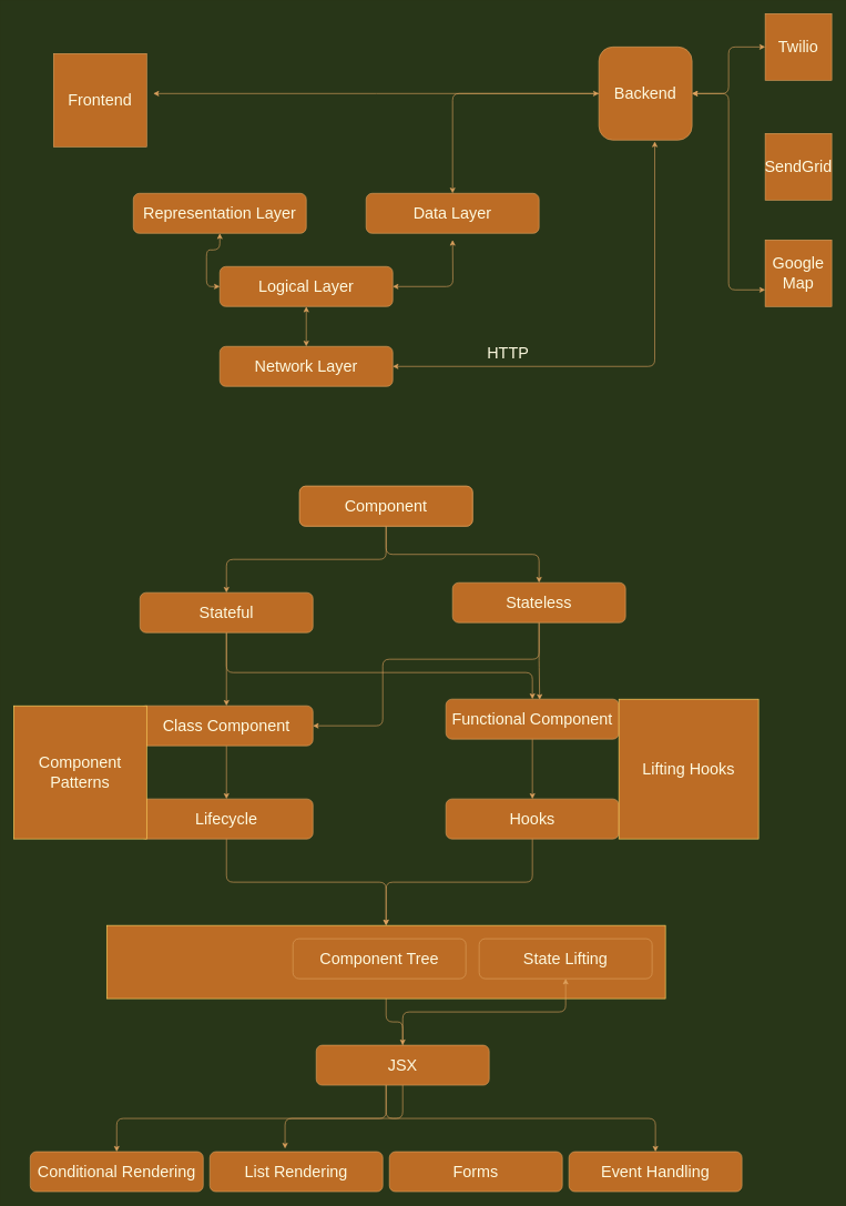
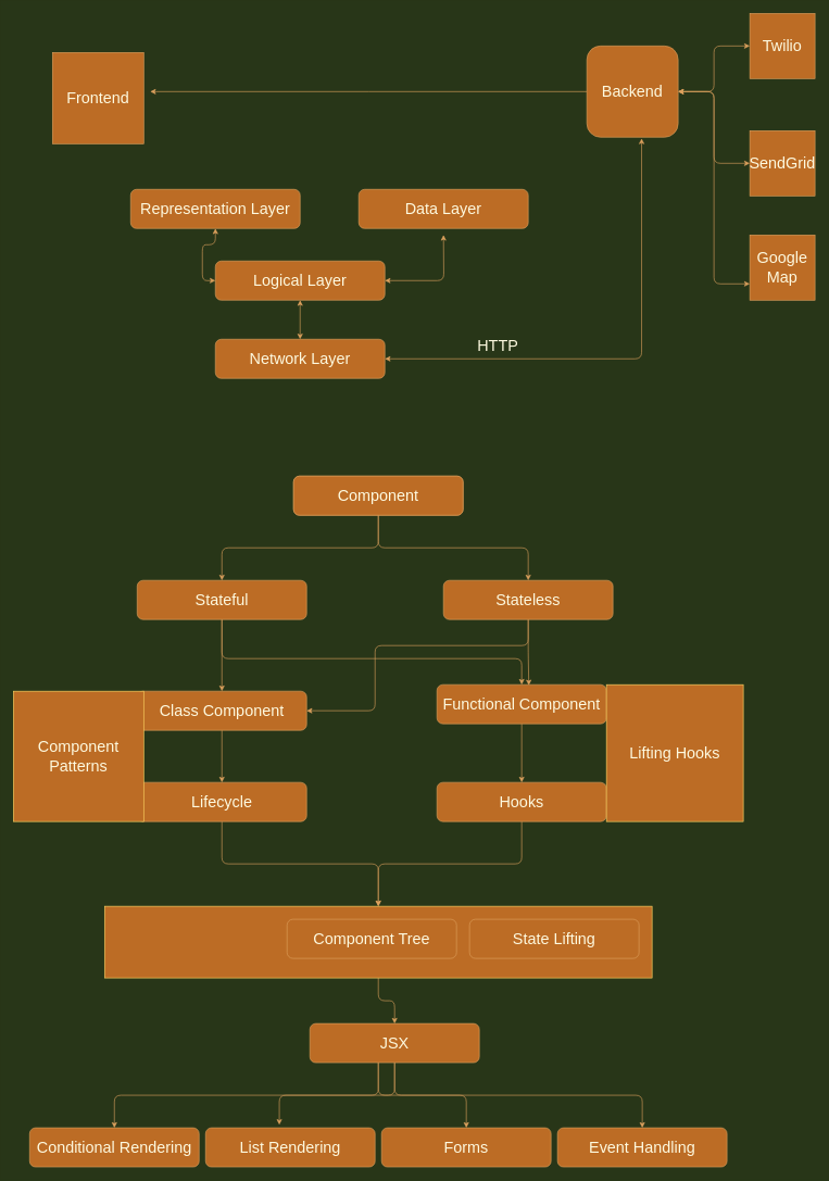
  <mxCell id="0" />
  <mxCell id="1" parent="0" />
  <mxCell id="2" value="&lt;font style=&quot;font-size: 24px;&quot;&gt;Frontend&lt;/font&gt;" style="whiteSpace=wrap;html=1;aspect=fixed;fillColor=#BC6C25;strokeColor=#DDA15E;fontColor=#FEFAE0;" vertex="1" parent="1"><mxGeometry x="80" y="80" width="140" height="140" as="geometry" /></mxCell>
  <mxCell id="3" style="edgeStyle=orthogonalEdgeStyle;rounded=0;orthogonalLoop=1;jettySize=auto;html=1;fontSize=24;labelBackgroundColor=#283618;strokeColor=#DDA15E;fontColor=#FEFAE0;" edge="1" parent="1" source="7"><mxGeometry relative="1" as="geometry"><mxPoint x="230" y="140" as="targetPoint" /></mxGeometry></mxCell>
  <mxCell id="4" style="edgeStyle=orthogonalEdgeStyle;curved=0;rounded=1;sketch=0;orthogonalLoop=1;jettySize=auto;html=1;entryX=0;entryY=0.5;entryDx=0;entryDy=0;fontSize=24;fontColor=#FEFAE0;startArrow=classic;startFill=1;endArrow=classic;endFill=1;strokeColor=#DDA15E;fillColor=#BC6C25;" edge="1" parent="1" source="7" target="17"><mxGeometry relative="1" as="geometry" /></mxCell>
- <mxCell id="5" style="edgeStyle=orthogonalEdgeStyle;curved=0;rounded=1;sketch=0;orthogonalLoop=1;jettySize=auto;html=1;fontSize=24;fontColor=#FEFAE0;startArrow=classic;startFill=1;endArrow=classic;endFill=1;strokeColor=#DDA15E;fillColor=#BC6C25;" edge="1" parent="1" source="7" target="10"><mxGeometry relative="1" as="geometry" /></mxCell>
+ <mxCell id="5" style="edgeStyle=orthogonalEdgeStyle;curved=0;rounded=1;sketch=0;orthogonalLoop=1;jettySize=auto;html=1;fontSize=24;fontColor=#FEFAE0;startArrow=classic;startFill=1;endArrow=classic;endFill=1;strokeColor=#DDA15E;fillColor=#BC6C25;" edge="1" parent="1" source="7" target="18"><mxGeometry relative="1" as="geometry" /></mxCell>
  <mxCell id="6" style="edgeStyle=orthogonalEdgeStyle;curved=0;rounded=1;sketch=0;orthogonalLoop=1;jettySize=auto;html=1;entryX=0;entryY=0.75;entryDx=0;entryDy=0;fontSize=24;fontColor=#FEFAE0;startArrow=classic;startFill=1;endArrow=classic;endFill=1;strokeColor=#DDA15E;fillColor=#BC6C25;" edge="1" parent="1" source="7" target="19"><mxGeometry relative="1" as="geometry" /></mxCell>
  <mxCell id="7" value="&lt;font style=&quot;font-size: 24px;&quot;&gt;Backend&lt;/font&gt;" style="whiteSpace=wrap;html=1;aspect=fixed;fillColor=#BC6C25;strokeColor=#DDA15E;fontColor=#FEFAE0;rounded=1;" vertex="1" parent="1"><mxGeometry x="900" y="70" width="140" height="140" as="geometry" /></mxCell>
  <mxCell id="8" style="edgeStyle=orthogonalEdgeStyle;curved=0;rounded=1;sketch=0;orthogonalLoop=1;jettySize=auto;html=1;entryX=0;entryY=0.5;entryDx=0;entryDy=0;fontColor=#FEFAE0;strokeColor=#DDA15E;fillColor=#BC6C25;startArrow=classic;startFill=1;" edge="1" parent="1" source="9" target="13"><mxGeometry relative="1" as="geometry" /></mxCell>
  <mxCell id="9" value="Representation Layer" style="rounded=1;whiteSpace=wrap;html=1;fontSize=24;fillColor=#BC6C25;strokeColor=#DDA15E;fontColor=#FEFAE0;" vertex="1" parent="1"><mxGeometry x="200" y="290" width="260" height="60" as="geometry" /></mxCell>
  <mxCell id="10" value="Data Layer" style="rounded=1;whiteSpace=wrap;html=1;fontSize=24;fillColor=#BC6C25;strokeColor=#DDA15E;fontColor=#FEFAE0;" vertex="1" parent="1"><mxGeometry x="550" y="290" width="260" height="60" as="geometry" /></mxCell>
  <mxCell id="11" style="edgeStyle=orthogonalEdgeStyle;curved=0;rounded=1;sketch=0;orthogonalLoop=1;jettySize=auto;html=1;fontColor=#FEFAE0;strokeColor=#DDA15E;fillColor=#BC6C25;endArrow=classic;endFill=1;startArrow=classic;startFill=1;" edge="1" parent="1" source="13"><mxGeometry relative="1" as="geometry"><mxPoint x="680" y="360" as="targetPoint" /></mxGeometry></mxCell>
  <mxCell id="12" style="edgeStyle=orthogonalEdgeStyle;curved=0;rounded=1;sketch=0;orthogonalLoop=1;jettySize=auto;html=1;fontColor=#FEFAE0;startArrow=classic;startFill=1;endArrow=classic;endFill=1;strokeColor=#DDA15E;fillColor=#BC6C25;entryX=0.5;entryY=0;entryDx=0;entryDy=0;" edge="1" parent="1" source="13" target="16"><mxGeometry relative="1" as="geometry"><mxPoint x="460" y="510" as="targetPoint" /></mxGeometry></mxCell>
  <mxCell id="13" value="Logical Layer" style="rounded=1;whiteSpace=wrap;html=1;fontSize=24;fillColor=#BC6C25;strokeColor=#DDA15E;fontColor=#FEFAE0;" vertex="1" parent="1"><mxGeometry x="330" y="400" width="260" height="60" as="geometry" /></mxCell>
  <mxCell id="14" style="edgeStyle=orthogonalEdgeStyle;curved=0;rounded=1;sketch=0;orthogonalLoop=1;jettySize=auto;html=1;entryX=0.6;entryY=1.014;entryDx=0;entryDy=0;entryPerimeter=0;fontColor=#FEFAE0;startArrow=classic;startFill=1;endArrow=classic;endFill=1;strokeColor=#DDA15E;fillColor=#BC6C25;" edge="1" parent="1" source="16" target="7"><mxGeometry relative="1" as="geometry" /></mxCell>
  <mxCell id="15" value="HTTP" style="edgeLabel;align=center;verticalAlign=middle;resizable=0;points=[];fontColor=#FEFAE0;labelBackgroundColor=none;labelBorderColor=none;html=1;fontSize=24;" vertex="1" connectable="0" parent="14"><mxGeometry x="-0.53" y="-2" relative="1" as="geometry"><mxPoint y="-22" as="offset" /></mxGeometry></mxCell>
  <mxCell id="16" value="Network Layer" style="rounded=1;whiteSpace=wrap;html=1;fontSize=24;fillColor=#BC6C25;strokeColor=#DDA15E;fontColor=#FEFAE0;" vertex="1" parent="1"><mxGeometry x="330" y="520" width="260" height="60" as="geometry" /></mxCell>
  <mxCell id="17" value="&lt;span style=&quot;font-size: 24px;&quot;&gt;Twilio&lt;/span&gt;" style="whiteSpace=wrap;html=1;aspect=fixed;fillColor=#BC6C25;strokeColor=#DDA15E;fontColor=#FEFAE0;" vertex="1" parent="1"><mxGeometry x="1150" y="20" width="100" height="100" as="geometry" /></mxCell>
  <mxCell id="18" value="&lt;span style=&quot;font-size: 24px;&quot;&gt;SendGrid&lt;/span&gt;" style="whiteSpace=wrap;html=1;aspect=fixed;fillColor=#BC6C25;strokeColor=#DDA15E;fontColor=#FEFAE0;" vertex="1" parent="1"><mxGeometry x="1150" y="200" width="100" height="100" as="geometry" /></mxCell>
  <mxCell id="19" value="&lt;span style=&quot;font-size: 24px;&quot;&gt;Google Map&lt;/span&gt;" style="whiteSpace=wrap;html=1;aspect=fixed;fillColor=#BC6C25;strokeColor=#DDA15E;fontColor=#FEFAE0;" vertex="1" parent="1"><mxGeometry x="1150" y="360" width="100" height="100" as="geometry" /></mxCell>
  <mxCell id="20" style="edgeStyle=orthogonalEdgeStyle;curved=0;rounded=1;sketch=0;orthogonalLoop=1;jettySize=auto;html=1;entryX=0.5;entryY=0;entryDx=0;entryDy=0;fontSize=24;fontColor=#FEFAE0;startArrow=none;startFill=0;endArrow=classic;endFill=1;strokeColor=#DDA15E;fillColor=#BC6C25;" edge="1" parent="1" source="22" target="25"><mxGeometry relative="1" as="geometry" /></mxCell>
  <mxCell id="21" style="edgeStyle=orthogonalEdgeStyle;curved=0;rounded=1;sketch=0;orthogonalLoop=1;jettySize=auto;html=1;fontSize=24;fontColor=#FEFAE0;startArrow=none;startFill=0;endArrow=classic;endFill=1;strokeColor=#DDA15E;fillColor=#BC6C25;" edge="1" parent="1" source="22" target="28"><mxGeometry relative="1" as="geometry" /></mxCell>
  <mxCell id="22" value="Component" style="rounded=1;whiteSpace=wrap;html=1;fontSize=24;fillColor=#BC6C25;strokeColor=#DDA15E;fontColor=#FEFAE0;" vertex="1" parent="1"><mxGeometry x="450" y="730" width="260" height="60" as="geometry" /></mxCell>
  <mxCell id="23" style="edgeStyle=orthogonalEdgeStyle;curved=0;rounded=1;sketch=0;orthogonalLoop=1;jettySize=auto;html=1;entryX=0.5;entryY=0;entryDx=0;entryDy=0;fontSize=24;fontColor=#FEFAE0;startArrow=none;startFill=0;endArrow=classic;endFill=1;strokeColor=#DDA15E;fillColor=#BC6C25;" edge="1" parent="1" source="25" target="30"><mxGeometry relative="1" as="geometry" /></mxCell>
  <mxCell id="24" style="edgeStyle=orthogonalEdgeStyle;curved=0;rounded=1;sketch=0;orthogonalLoop=1;jettySize=auto;html=1;fontSize=24;fontColor=#FEFAE0;startArrow=none;startFill=0;endArrow=classic;endFill=1;strokeColor=#DDA15E;fillColor=#BC6C25;entryX=0.5;entryY=0;entryDx=0;entryDy=0;" edge="1" parent="1" source="25" target="32"><mxGeometry relative="1" as="geometry"><mxPoint x="660" y="1080" as="targetPoint" /><Array as="points"><mxPoint x="340" y="1010" /><mxPoint x="800" y="1010" /></Array></mxGeometry></mxCell>
  <mxCell id="25" value="Stateful" style="rounded=1;whiteSpace=wrap;html=1;fontSize=24;fillColor=#BC6C25;strokeColor=#DDA15E;fontColor=#FEFAE0;" vertex="1" parent="1"><mxGeometry x="210" y="890" width="260" height="60" as="geometry" /></mxCell>
  <mxCell id="26" style="edgeStyle=orthogonalEdgeStyle;curved=0;rounded=1;sketch=0;orthogonalLoop=1;jettySize=auto;html=1;entryX=0.542;entryY=0.017;entryDx=0;entryDy=0;fontSize=24;fontColor=#FEFAE0;startArrow=none;startFill=0;endArrow=classic;endFill=1;strokeColor=#DDA15E;fillColor=#BC6C25;entryPerimeter=0;" edge="1" parent="1" source="28" target="32"><mxGeometry relative="1" as="geometry" /></mxCell>
  <mxCell id="27" style="edgeStyle=orthogonalEdgeStyle;curved=0;rounded=1;sketch=0;orthogonalLoop=1;jettySize=auto;html=1;entryX=1;entryY=0.5;entryDx=0;entryDy=0;fontSize=24;fontColor=#FEFAE0;startArrow=none;startFill=0;endArrow=classic;endFill=1;strokeColor=#DDA15E;fillColor=#BC6C25;" edge="1" parent="1" source="28" target="30"><mxGeometry relative="1" as="geometry"><Array as="points"><mxPoint x="810" y="990" /><mxPoint x="575" y="990" /><mxPoint x="575" y="1090" /></Array></mxGeometry></mxCell>
- <mxCell id="28" value="Stateless" style="rounded=1;whiteSpace=wrap;html=1;fontSize=24;fillColor=#BC6C25;strokeColor=#DDA15E;fontColor=#FEFAE0;" vertex="1" parent="1"><mxGeometry x="680" y="875" width="260" height="60" as="geometry" /></mxCell>
+ <mxCell id="28" value="Stateless" style="rounded=1;whiteSpace=wrap;html=1;fontSize=24;fillColor=#BC6C25;strokeColor=#DDA15E;fontColor=#FEFAE0;" vertex="1" parent="1"><mxGeometry x="680" y="890" width="260" height="60" as="geometry" /></mxCell>
  <mxCell id="29" style="edgeStyle=orthogonalEdgeStyle;curved=0;rounded=1;sketch=0;orthogonalLoop=1;jettySize=auto;html=1;entryX=0.5;entryY=0;entryDx=0;entryDy=0;fontSize=24;fontColor=#FEFAE0;startArrow=none;startFill=0;endArrow=classic;endFill=1;strokeColor=#DDA15E;fillColor=#BC6C25;" edge="1" parent="1" source="30" target="34"><mxGeometry relative="1" as="geometry" /></mxCell>
  <mxCell id="30" value="Class Component" style="rounded=1;whiteSpace=wrap;html=1;fontSize=24;fillColor=#BC6C25;strokeColor=#DDA15E;fontColor=#FEFAE0;" vertex="1" parent="1"><mxGeometry x="210" y="1060" width="260" height="60" as="geometry" /></mxCell>
  <mxCell id="31" style="edgeStyle=orthogonalEdgeStyle;curved=0;rounded=1;sketch=0;orthogonalLoop=1;jettySize=auto;html=1;entryX=0.5;entryY=0;entryDx=0;entryDy=0;fontSize=24;fontColor=#FEFAE0;startArrow=none;startFill=0;endArrow=classic;endFill=1;strokeColor=#DDA15E;fillColor=#BC6C25;" edge="1" parent="1" source="32" target="37"><mxGeometry relative="1" as="geometry" /></mxCell>
  <mxCell id="32" value="Functional Component" style="rounded=1;whiteSpace=wrap;html=1;fontSize=24;fillColor=#BC6C25;strokeColor=#DDA15E;fontColor=#FEFAE0;" vertex="1" parent="1"><mxGeometry x="670" y="1050" width="260" height="60" as="geometry" /></mxCell>
  <mxCell id="33" style="edgeStyle=orthogonalEdgeStyle;curved=0;rounded=1;sketch=0;orthogonalLoop=1;jettySize=auto;html=1;entryX=0.5;entryY=0;entryDx=0;entryDy=0;fontSize=24;fontColor=#FEFAE0;startArrow=none;startFill=0;endArrow=classic;endFill=1;strokeColor=#DDA15E;fillColor=#BC6C25;" edge="1" parent="1" source="34" target="40"><mxGeometry relative="1" as="geometry" /></mxCell>
  <mxCell id="34" value="Lifecycle" style="rounded=1;whiteSpace=wrap;html=1;fontSize=24;fillColor=#BC6C25;strokeColor=#DDA15E;fontColor=#FEFAE0;" vertex="1" parent="1"><mxGeometry x="210" y="1200" width="260" height="60" as="geometry" /></mxCell>
  <mxCell id="35" value="Component Patterns" style="whiteSpace=wrap;html=1;aspect=fixed;rounded=0;labelBackgroundColor=none;labelBorderColor=none;sketch=0;fontSize=24;fontColor=#FEFAE0;strokeColor=#FFD966;fillColor=#BC6C25;" vertex="1" parent="1"><mxGeometry x="20" y="1060" width="200" height="200" as="geometry" /></mxCell>
  <mxCell id="36" style="edgeStyle=orthogonalEdgeStyle;curved=0;rounded=1;sketch=0;orthogonalLoop=1;jettySize=auto;html=1;entryX=0.5;entryY=0;entryDx=0;entryDy=0;fontSize=24;fontColor=#FEFAE0;startArrow=none;startFill=0;endArrow=classic;endFill=1;strokeColor=#DDA15E;fillColor=#BC6C25;" edge="1" parent="1" source="37" target="40"><mxGeometry relative="1" as="geometry" /></mxCell>
  <mxCell id="37" value="Hooks" style="rounded=1;whiteSpace=wrap;html=1;fontSize=24;fillColor=#BC6C25;strokeColor=#DDA15E;fontColor=#FEFAE0;" vertex="1" parent="1"><mxGeometry x="670" y="1200" width="260" height="60" as="geometry" /></mxCell>
  <mxCell id="38" value="Lifting Hooks" style="whiteSpace=wrap;html=1;aspect=fixed;rounded=0;labelBackgroundColor=none;labelBorderColor=none;sketch=0;fontSize=24;fontColor=#FEFAE0;strokeColor=#FFD966;fillColor=#BC6C25;" vertex="1" parent="1"><mxGeometry x="930" y="1050" width="210" height="210" as="geometry" /></mxCell>
  <mxCell id="39" style="edgeStyle=orthogonalEdgeStyle;curved=0;rounded=1;sketch=0;orthogonalLoop=1;jettySize=auto;html=1;entryX=0.5;entryY=0;entryDx=0;entryDy=0;fontSize=24;fontColor=#FEFAE0;startArrow=none;startFill=0;endArrow=classic;endFill=1;strokeColor=#DDA15E;fillColor=#BC6C25;" edge="1" parent="1" source="40" target="47"><mxGeometry relative="1" as="geometry" /></mxCell>
  <mxCell id="40" value="" style="rounded=0;whiteSpace=wrap;html=1;labelBackgroundColor=none;labelBorderColor=none;sketch=0;fontSize=24;fontColor=#FEFAE0;strokeColor=#FFD966;fillColor=#BC6C25;" vertex="1" parent="1"><mxGeometry x="160" y="1390" width="840" height="110" as="geometry" /></mxCell>
  <mxCell id="41" value="Component Tree" style="rounded=1;whiteSpace=wrap;html=1;fontSize=24;fillColor=#BC6C25;strokeColor=#DDA15E;fontColor=#FEFAE0;" vertex="1" parent="1"><mxGeometry x="440" y="1410" width="260" height="60" as="geometry" /></mxCell>
  <mxCell id="42" value="Component" style="rounded=1;whiteSpace=wrap;html=1;fontSize=24;fillColor=#BC6C25;strokeColor=#DDA15E;fontColor=#FEFAE0;" vertex="1" parent="1"><mxGeometry x="450" y="730" width="260" height="60" as="geometry" /></mxCell>
  <mxCell id="43" style="edgeStyle=orthogonalEdgeStyle;curved=0;rounded=1;sketch=0;orthogonalLoop=1;jettySize=auto;html=1;entryX=0.5;entryY=0;entryDx=0;entryDy=0;fontSize=24;fontColor=#FEFAE0;startArrow=none;startFill=0;endArrow=classic;endFill=1;strokeColor=#DDA15E;fillColor=#BC6C25;" edge="1" parent="1" source="47" target="49"><mxGeometry relative="1" as="geometry"><Array as="points"><mxPoint x="580" y="1680" /><mxPoint x="175" y="1680" /></Array></mxGeometry></mxCell>
  <mxCell id="44" style="edgeStyle=orthogonalEdgeStyle;curved=0;rounded=1;sketch=0;orthogonalLoop=1;jettySize=auto;html=1;entryX=0.435;entryY=-0.078;entryDx=0;entryDy=0;entryPerimeter=0;fontSize=24;fontColor=#FEFAE0;startArrow=none;startFill=0;endArrow=classic;endFill=1;strokeColor=#DDA15E;fillColor=#BC6C25;" edge="1" parent="1" source="47" target="50"><mxGeometry relative="1" as="geometry" /></mxCell>
- <mxCell id="45" style="edgeStyle=orthogonalEdgeStyle;curved=0;rounded=1;sketch=0;orthogonalLoop=1;jettySize=auto;html=1;fontSize=24;fontColor=#FEFAE0;startArrow=none;startFill=0;endArrow=classic;endFill=1;strokeColor=#DDA15E;fillColor=#BC6C25;" edge="1" parent="1" source="47" target="48"><mxGeometry relative="1" as="geometry" /></mxCell>
+ <mxCell id="45" style="edgeStyle=orthogonalEdgeStyle;curved=0;rounded=1;sketch=0;orthogonalLoop=1;jettySize=auto;html=1;entryX=0.5;entryY=0;entryDx=0;entryDy=0;fontSize=24;fontColor=#FEFAE0;startArrow=none;startFill=0;endArrow=classic;endFill=1;strokeColor=#DDA15E;fillColor=#BC6C25;" edge="1" parent="1" source="47" target="51"><mxGeometry relative="1" as="geometry" /></mxCell>
  <mxCell id="46" style="edgeStyle=orthogonalEdgeStyle;curved=0;rounded=1;sketch=0;orthogonalLoop=1;jettySize=auto;html=1;entryX=0.5;entryY=0;entryDx=0;entryDy=0;fontSize=24;fontColor=#FEFAE0;startArrow=none;startFill=0;endArrow=classic;endFill=1;strokeColor=#DDA15E;fillColor=#BC6C25;" edge="1" parent="1" source="47" target="52"><mxGeometry relative="1" as="geometry"><Array as="points"><mxPoint x="580" y="1680" /><mxPoint x="985" y="1680" /></Array></mxGeometry></mxCell>
  <mxCell id="47" value="JSX" style="rounded=1;whiteSpace=wrap;html=1;fontSize=24;fillColor=#BC6C25;strokeColor=#DDA15E;fontColor=#FEFAE0;" vertex="1" parent="1"><mxGeometry x="475" y="1570" width="260" height="60" as="geometry" /></mxCell>
  <mxCell id="48" value="State Lifting" style="rounded=1;whiteSpace=wrap;html=1;fontSize=24;fillColor=#BC6C25;strokeColor=#DDA15E;fontColor=#FEFAE0;" vertex="1" parent="1"><mxGeometry x="720" y="1410" width="260" height="60" as="geometry" /></mxCell>
  <mxCell id="49" value="Conditional Rendering" style="rounded=1;whiteSpace=wrap;html=1;fontSize=24;fillColor=#BC6C25;strokeColor=#DDA15E;fontColor=#FEFAE0;" vertex="1" parent="1"><mxGeometry x="45" y="1730" width="260" height="60" as="geometry" /></mxCell>
  <mxCell id="50" value="List Rendering" style="rounded=1;whiteSpace=wrap;html=1;fontSize=24;fillColor=#BC6C25;strokeColor=#DDA15E;fontColor=#FEFAE0;" vertex="1" parent="1"><mxGeometry x="315" y="1730" width="260" height="60" as="geometry" /></mxCell>
  <mxCell id="51" value="Forms" style="rounded=1;whiteSpace=wrap;html=1;fontSize=24;fillColor=#BC6C25;strokeColor=#DDA15E;fontColor=#FEFAE0;" vertex="1" parent="1"><mxGeometry x="585" y="1730" width="260" height="60" as="geometry" /></mxCell>
  <mxCell id="52" value="Event Handling" style="rounded=1;whiteSpace=wrap;html=1;fontSize=24;fillColor=#BC6C25;strokeColor=#DDA15E;fontColor=#FEFAE0;" vertex="1" parent="1"><mxGeometry x="855" y="1730" width="260" height="60" as="geometry" /></mxCell>
